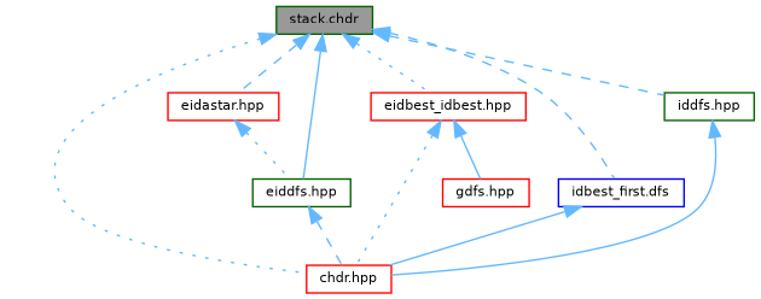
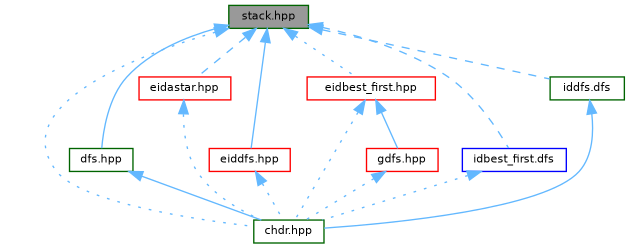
  digraph {
    node [color=darkgreen fillcolor=white fontname=Helvetica fontsize=8 shape=box style=filled]
    edge [color=steelblue1 dir=back fontname=Helvetica fontsize=8 labelfontname=Helvetica labelfontsize=8 style=dotted]
-   n1 [fillcolor=grey60 fontcolor=black height=0.2 label="stack.chdr" width=0.4]
-   n2 [color=red height=0.2 label="chdr.hpp" width=0.4]
+   n1 [fillcolor=grey60 fontcolor=black height=0.2 label="stack.hpp" width=0.4]
+   n2 [height=0.2 label="chdr.hpp" width=0.4]
+   n3 [height=0.2 label="dfs.hpp" width=0.4]
    n4 [color=red height=0.2 label="eidastar.hpp" width=0.4]
-   n5 [color=red height=0.2 label="eidbest_idbest.hpp" width=0.4]
-   n6 [height=0.2 label="eiddfs.hpp" width=0.4]
+   n5 [color=red height=0.2 label="eidbest_first.hpp" width=0.4]
+   n6 [color=red height=0.2 label="eiddfs.hpp" width=0.4]
    n7 [color=blue height=0.2 label="idbest_first.dfs" width=0.4]
-   n8 [height=0.2 label="iddfs.hpp" width=0.4]
+   n8 [height=0.2 label="iddfs.dfs" width=0.4]
    n9 [color=red height=0.2 label="gdfs.hpp" width=0.4]
    n1 -> n2
+   n1 -> n3 [style=solid]
    n1 -> n4 [style=dashed]
    n1 -> n5
    n1 -> n6 [style=solid]
    n1 -> n7 [style=dashed]
    n1 -> n8 [style=dashed]
-   n4 -> n6
+   n3 -> n2 [style=solid]
+   n4 -> n2
    n5 -> n2
    n5 -> n9 [style=solid]
-   n6 -> n2 [style=dashed]
-   n7 -> n2 [style=solid]
+   n6 -> n2
+   n7 -> n2
    n8 -> n2 [style=solid]
+   n9 -> n2
  }
